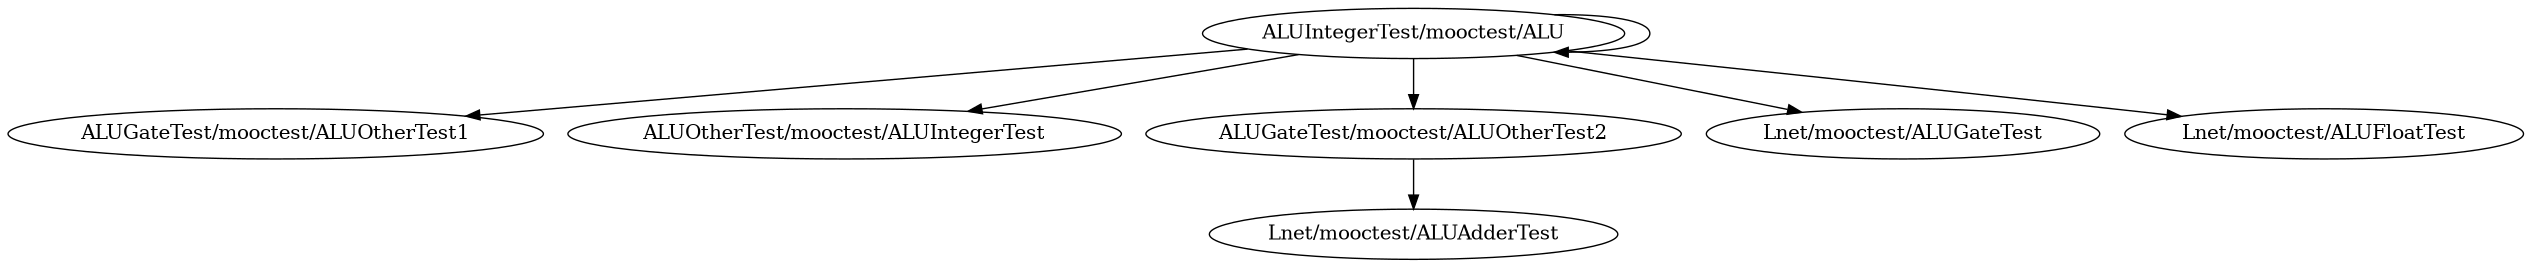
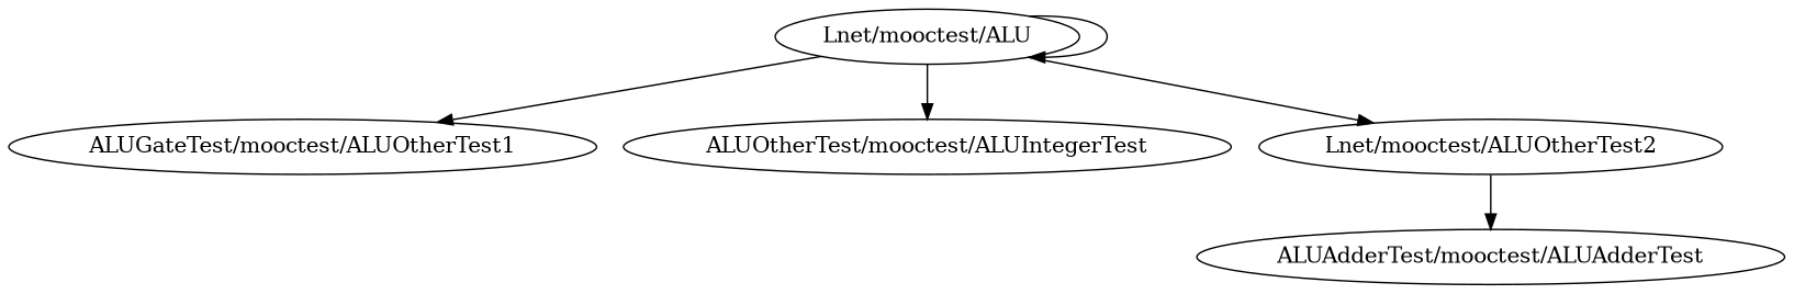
  digraph {
-   "Lnet/mooctest/ALU" [label="ALUIntegerTest/mooctest/ALU"]
+   "Lnet/mooctest/ALU"
    n2 [label="ALUGateTest/mooctest/ALUOtherTest1"]
    n3 [label="ALUOtherTest/mooctest/ALUIntegerTest"]
-   "Lnet/mooctest/ALUOtherTest2" [label="ALUGateTest/mooctest/ALUOtherTest2"]
-   "Lnet/mooctest/ALUGateTest"
-   "Lnet/mooctest/ALUFloatTest"
-   "Lnet/mooctest/ALUAdderTest"
+   "Lnet/mooctest/ALUOtherTest2"
+   "Lnet/mooctest/ALUAdderTest" [label="ALUAdderTest/mooctest/ALUAdderTest"]
    "Lnet/mooctest/ALU" -> "Lnet/mooctest/ALU"
    "Lnet/mooctest/ALU" -> n2
    "Lnet/mooctest/ALU" -> n3
    "Lnet/mooctest/ALU" -> "Lnet/mooctest/ALUOtherTest2"
-   "Lnet/mooctest/ALU" -> "Lnet/mooctest/ALUGateTest"
-   "Lnet/mooctest/ALU" -> "Lnet/mooctest/ALUFloatTest"
    "Lnet/mooctest/ALUOtherTest2" -> "Lnet/mooctest/ALUAdderTest"
  }
